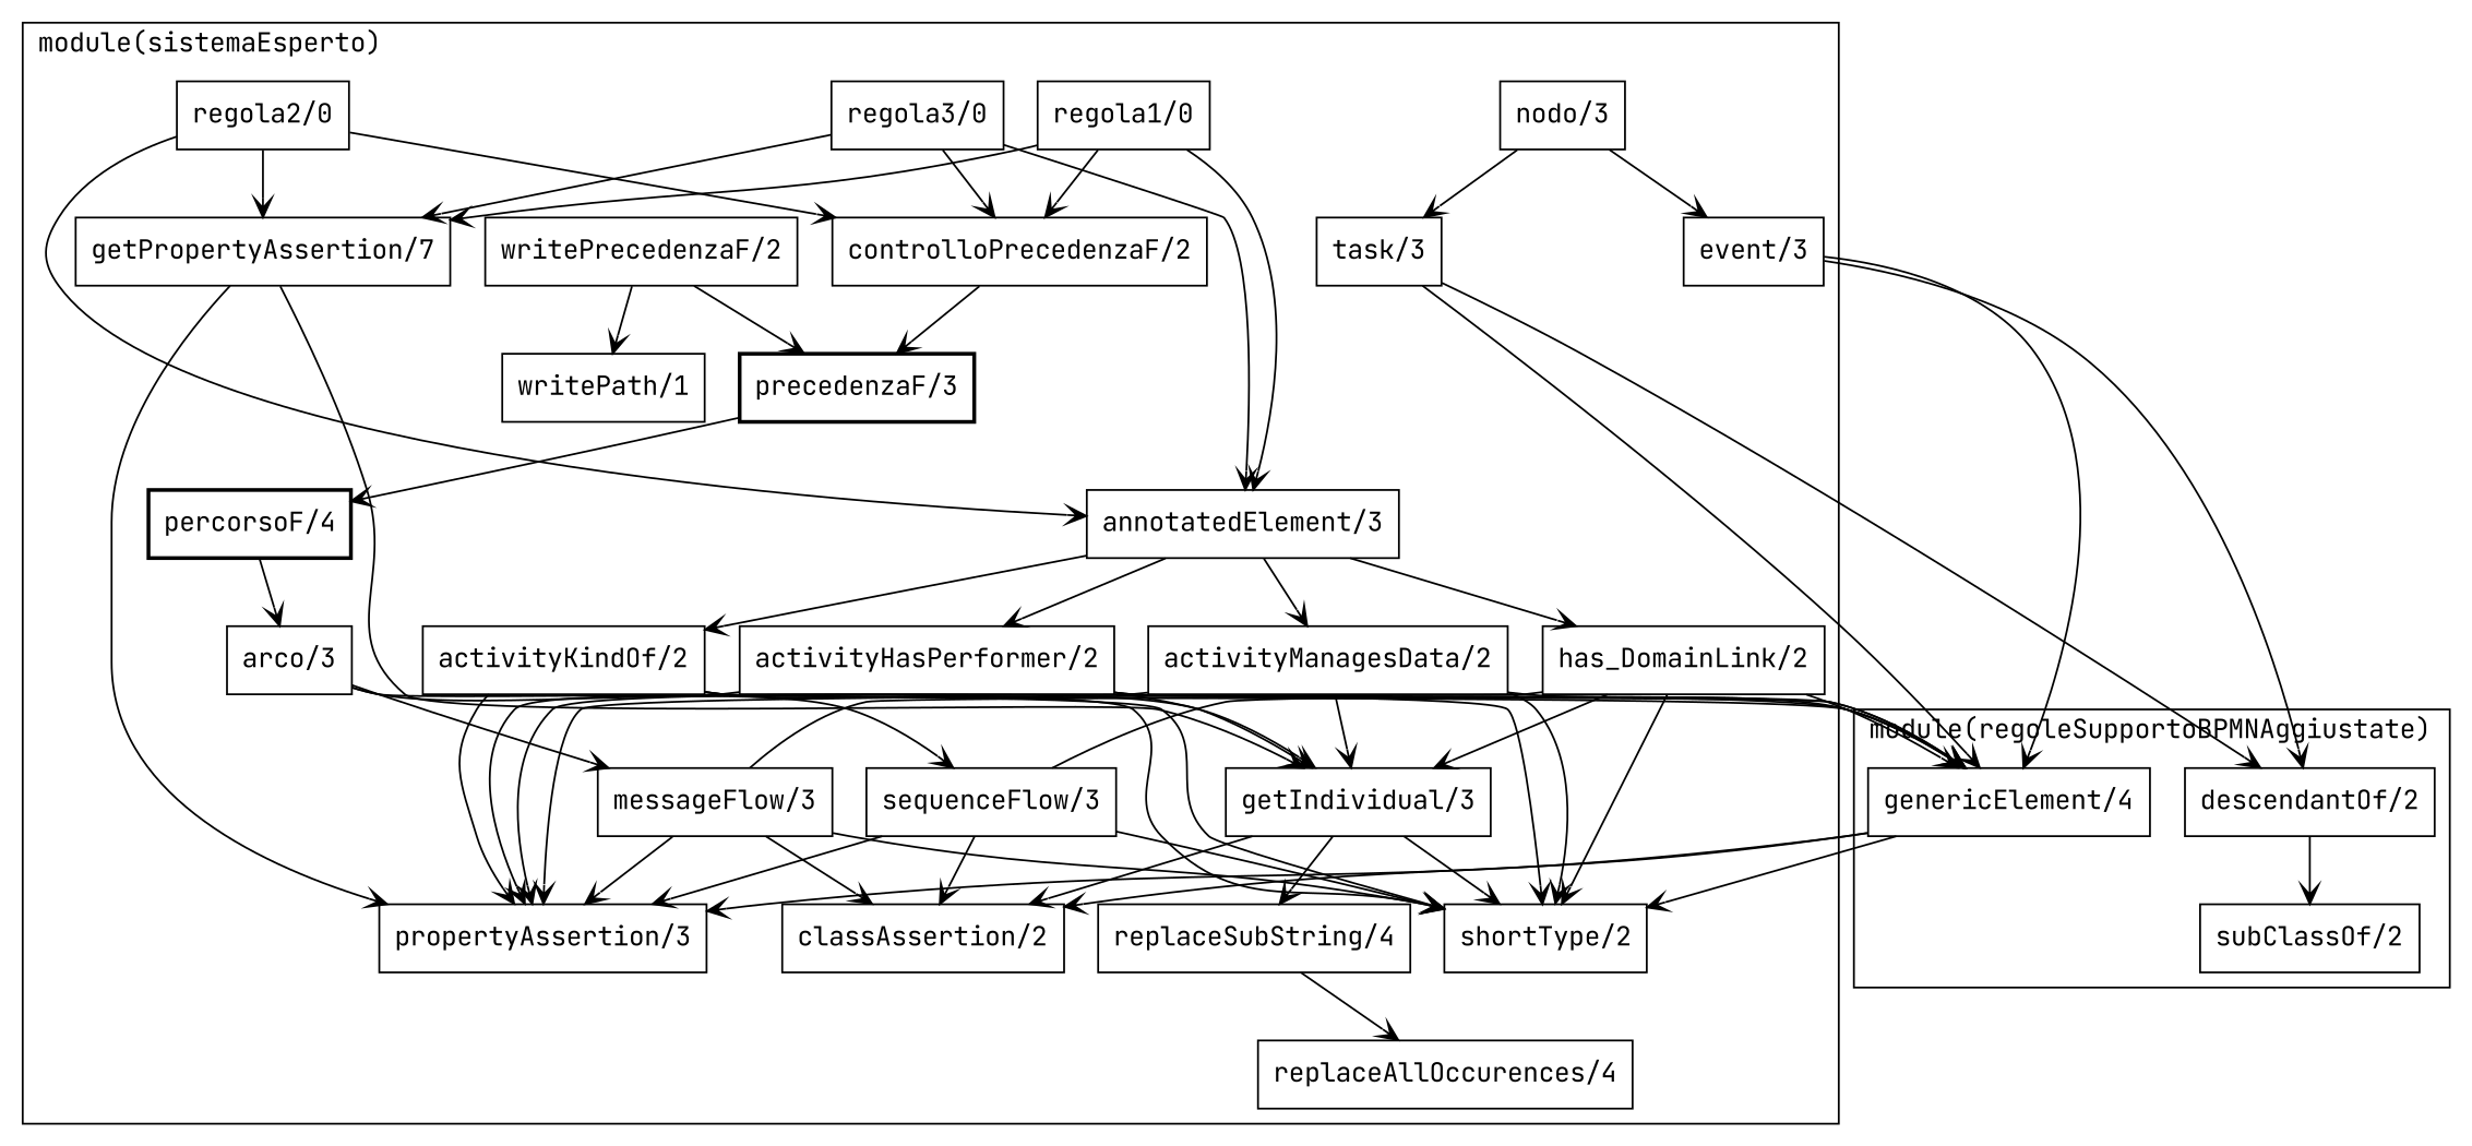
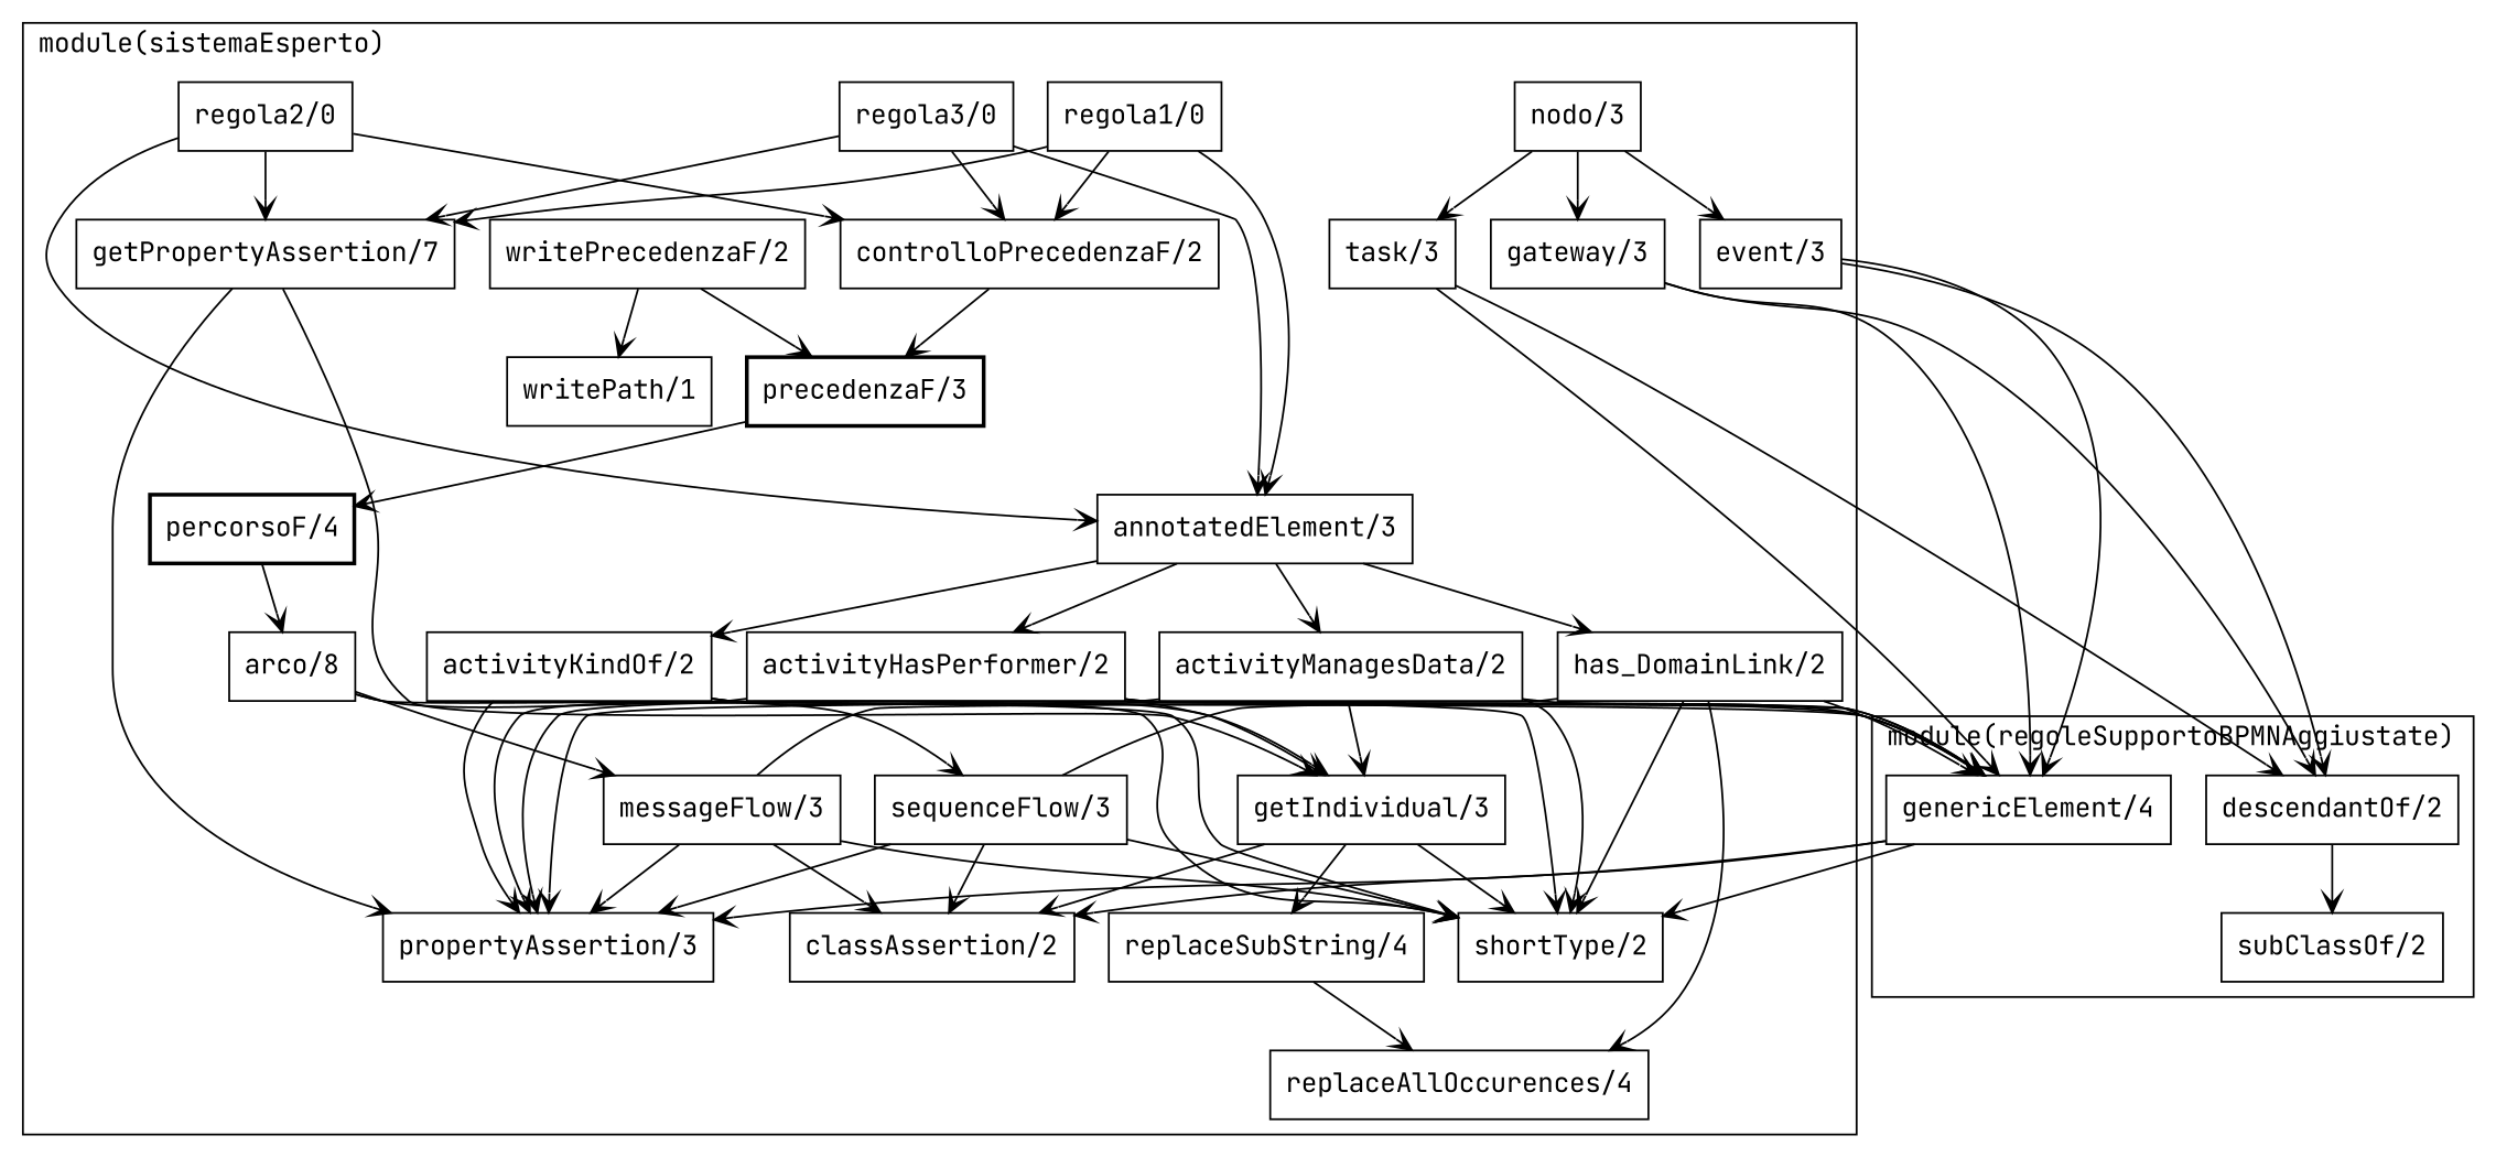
  digraph {
    contentrate=true
    fontname="JetBrains Mono"
    spline=true
    node [fontname="JetBrains Mono" shape=box]
    edge [arrowhead=vee fontname="JetBrains Mono"]
    "percorsoF/4" [style=bold]
-   "arco/3"
+   "arco/3" [label="arco/8"]
    "precedenzaF/3" [style=bold]
    "regola3/0"
    "getPropertyAssertion/7"
    "annotatedElement/3"
    "controlloPrecedenzaF/2"
    "getIndividual/3"
    "propertyAssertion/3"
    "has_DomainLink/2"
    "activityKindOf/2"
    "activityManagesData/2"
    "activityHasPerformer/2"
    "regola2/0"
    "regola1/0"
    "replaceSubString/4"
    "replaceAllOccurences/4"
    "shortType/2"
    "classAssertion/2"
    "sequenceFlow/3"
    "messageFlow/3"
    "writePrecedenzaF/2"
    "writePath/1"
    "nodo/3"
    "task/3"
+   "gateway/3"
    "event/3"
    "genericElement/4"
    "descendantOf/2"
    "subClassOf/2"
    subgraph cluster_1 {
      label="module(sistemaEsperto)"
      labeljust=l
      "percorsoF/4"
      "arco/3"
      "precedenzaF/3"
      "regola3/0"
      "getPropertyAssertion/7"
      "annotatedElement/3"
      "controlloPrecedenzaF/2"
      "getIndividual/3"
      "propertyAssertion/3"
      "has_DomainLink/2"
      "activityKindOf/2"
      "activityManagesData/2"
      "activityHasPerformer/2"
      "regola2/0"
      "regola1/0"
      "replaceSubString/4"
      "replaceAllOccurences/4"
      "shortType/2"
      "classAssertion/2"
      "sequenceFlow/3"
      "messageFlow/3"
      "writePrecedenzaF/2"
      "writePath/1"
      "nodo/3"
      "task/3"
+     "gateway/3"
      "event/3"
    }
    subgraph cluster_2 {
      label="module(regoleSupportoBPMNAggiustate)"
      labeljust=l
      "genericElement/4"
      "descendantOf/2"
      "subClassOf/2"
    }
    "percorsoF/4" -> "arco/3"
    "arco/3" -> "shortType/2"
    "arco/3" -> "sequenceFlow/3"
    "arco/3" -> "messageFlow/3"
    "precedenzaF/3" -> "percorsoF/4"
    "regola3/0" -> "getPropertyAssertion/7"
    "regola3/0" -> "annotatedElement/3"
    "regola3/0" -> "controlloPrecedenzaF/2"
    "getPropertyAssertion/7" -> "getIndividual/3"
    "getPropertyAssertion/7" -> "propertyAssertion/3"
    "annotatedElement/3" -> "has_DomainLink/2"
    "annotatedElement/3" -> "activityKindOf/2"
    "annotatedElement/3" -> "activityManagesData/2"
    "annotatedElement/3" -> "activityHasPerformer/2"
    "controlloPrecedenzaF/2" -> "precedenzaF/3"
    "getIndividual/3" -> "replaceSubString/4"
    "getIndividual/3" -> "shortType/2"
    "getIndividual/3" -> "classAssertion/2"
-   "has_DomainLink/2" -> "getIndividual/3"
+   "has_DomainLink/2" -> "replaceAllOccurences/4"
    "has_DomainLink/2" -> "propertyAssertion/3"
    "has_DomainLink/2" -> "shortType/2"
    "has_DomainLink/2" -> "genericElement/4"
    "activityKindOf/2" -> "getIndividual/3"
    "activityKindOf/2" -> "propertyAssertion/3"
    "activityKindOf/2" -> "shortType/2"
    "activityKindOf/2" -> "genericElement/4"
    "activityManagesData/2" -> "getIndividual/3"
    "activityManagesData/2" -> "propertyAssertion/3"
    "activityManagesData/2" -> "shortType/2"
    "activityManagesData/2" -> "genericElement/4"
    "activityHasPerformer/2" -> "getIndividual/3"
    "activityHasPerformer/2" -> "propertyAssertion/3"
    "activityHasPerformer/2" -> "shortType/2"
    "activityHasPerformer/2" -> "genericElement/4"
    "regola2/0" -> "getPropertyAssertion/7"
    "regola2/0" -> "annotatedElement/3"
    "regola2/0" -> "controlloPrecedenzaF/2"
    "regola1/0" -> "getPropertyAssertion/7"
    "regola1/0" -> "annotatedElement/3"
    "regola1/0" -> "controlloPrecedenzaF/2"
    "replaceSubString/4" -> "replaceAllOccurences/4"
    "sequenceFlow/3" -> "propertyAssertion/3"
    "sequenceFlow/3" -> "shortType/2"
    "sequenceFlow/3" -> "classAssertion/2"
    "sequenceFlow/3" -> "genericElement/4"
    "messageFlow/3" -> "propertyAssertion/3"
    "messageFlow/3" -> "shortType/2"
    "messageFlow/3" -> "classAssertion/2"
    "messageFlow/3" -> "genericElement/4"
    "writePrecedenzaF/2" -> "precedenzaF/3"
    "writePrecedenzaF/2" -> "writePath/1"
    "nodo/3" -> "task/3"
+   "nodo/3" -> "gateway/3"
    "nodo/3" -> "event/3"
    "task/3" -> "genericElement/4"
    "task/3" -> "descendantOf/2"
+   "gateway/3" -> "genericElement/4"
+   "gateway/3" -> "descendantOf/2"
    "event/3" -> "genericElement/4"
    "event/3" -> "descendantOf/2"
    "genericElement/4" -> "propertyAssertion/3"
    "genericElement/4" -> "shortType/2"
    "genericElement/4" -> "classAssertion/2"
    "descendantOf/2" -> "subClassOf/2"
  }
